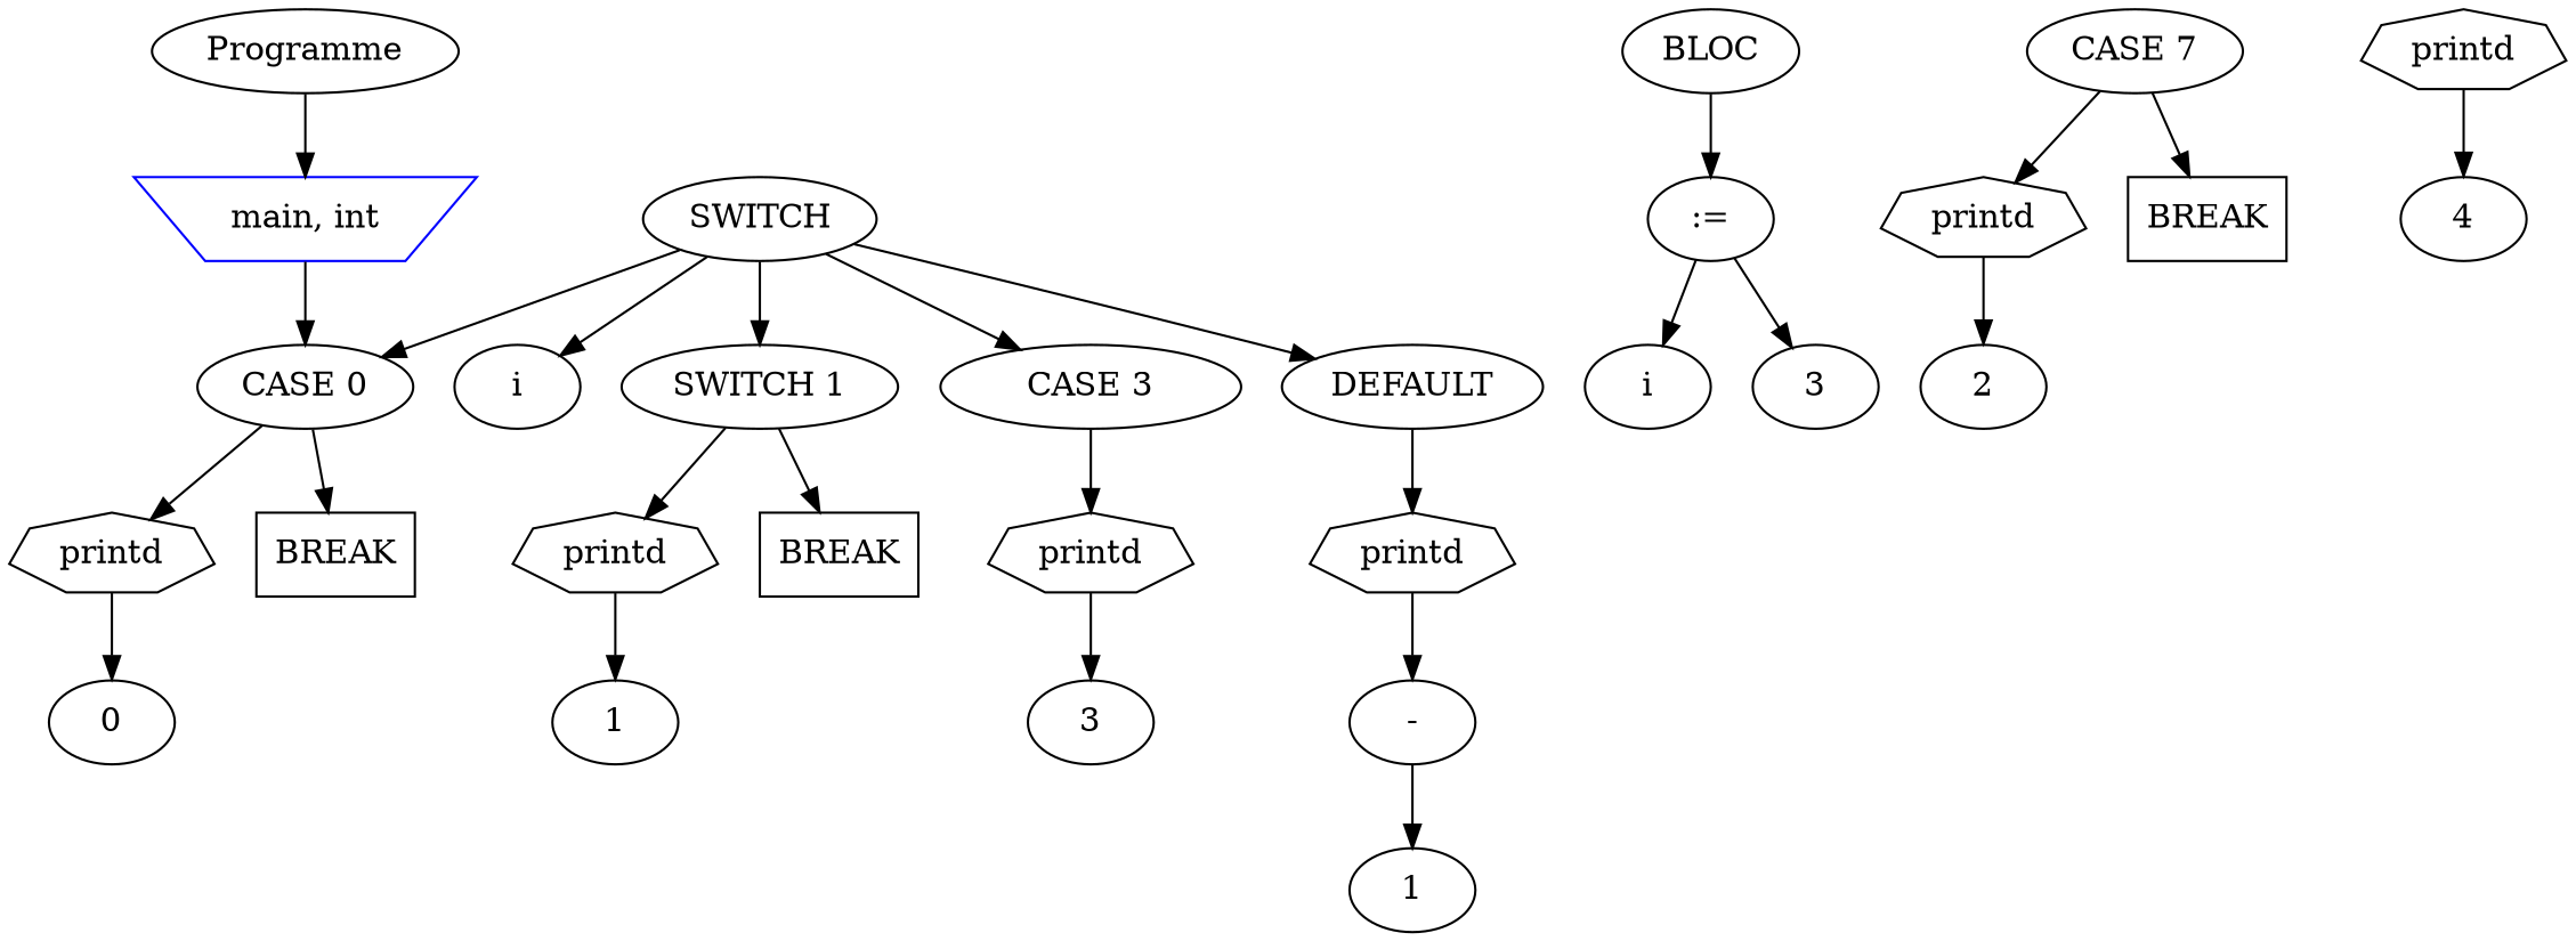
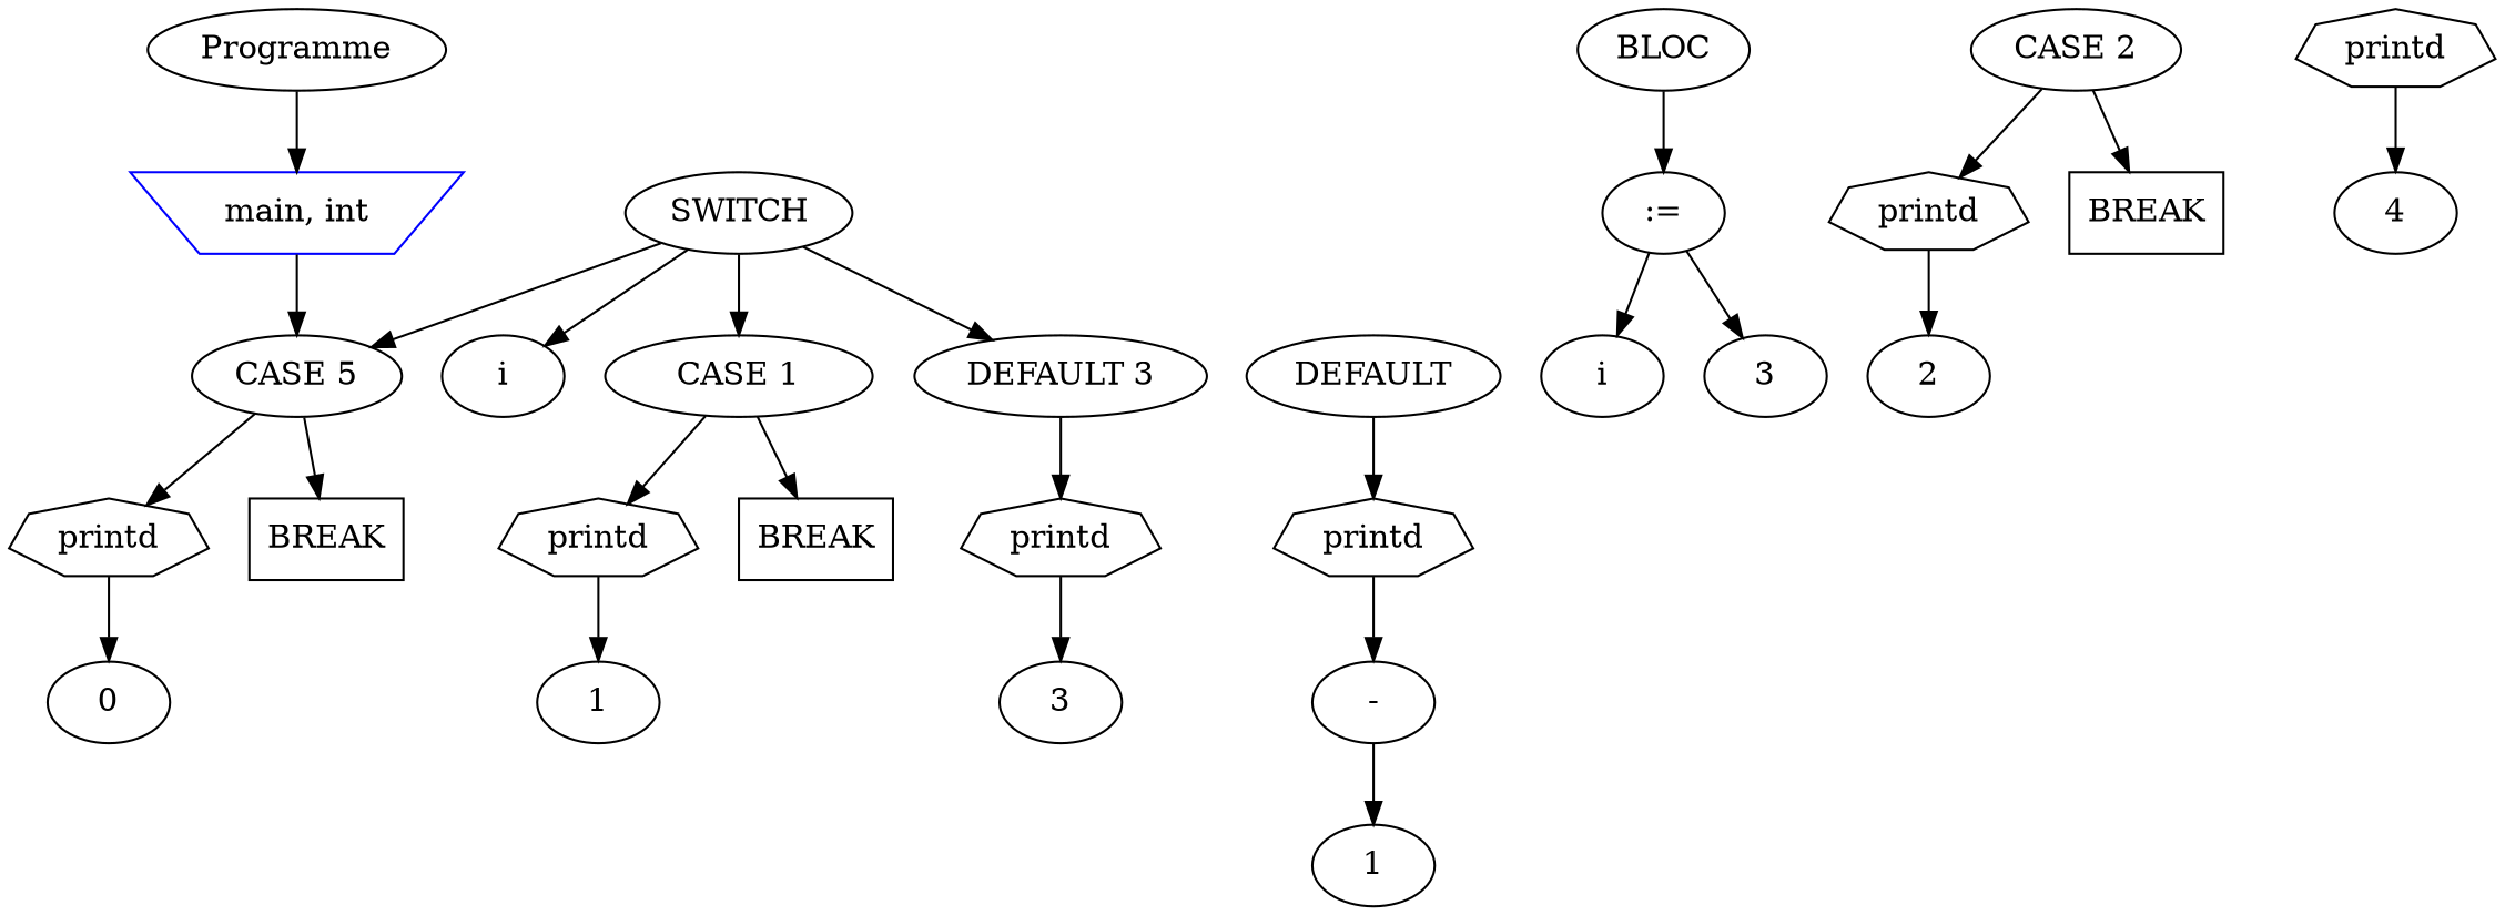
  digraph {
    n1 [label=Programme]
    n2 [color=blue label="main, int" shape=invtrapezium]
-   n3 [label="CASE 0"]
+   n3 [label="CASE 5"]
    n4 [label=BLOC]
    n5 [label=":="]
    n6 [label=i]
    n7 [label=3]
    n8 [label=SWITCH]
    n9 [label=i]
-   n10 [label="SWITCH 1"]
-   n11 [label="CASE 3"]
+   n10 [label="CASE 1"]
+   n11 [label="DEFAULT 3"]
    n12 [label=DEFAULT]
    n13 [label=printd shape=septagon]
    n14 [label=BREAK shape=box]
    n15 [label=printd shape=septagon]
    n16 [label=BREAK shape=box]
-   n17 [label="CASE 7"]
+   n17 [label="CASE 2"]
    n18 [label=printd shape=septagon]
    n19 [label=BREAK shape=box]
    n20 [label=printd shape=septagon]
    n21 [label=printd shape=septagon]
    n22 [label=0]
    n23 [label=1]
    n24 [label=2]
    n25 [label=3]
    n26 [label=printd shape=septagon]
    n27 [label=4]
    n28 [label="-"]
    n29 [label=1]
    n1 -> n2
    n2 -> n3
    n3 -> n13
    n3 -> n14
    n4 -> n5
    n5 -> n6
    n5 -> n7
    n8 -> n3
    n8 -> n9
    n8 -> n10
    n8 -> n11
-   n8 -> n12
    n10 -> n15
    n10 -> n16
    n11 -> n20
    n12 -> n21
    n13 -> n22
    n15 -> n23
    n17 -> n18
    n17 -> n19
    n18 -> n24
    n20 -> n25
    n21 -> n28
    n26 -> n27
    n28 -> n29
  }
